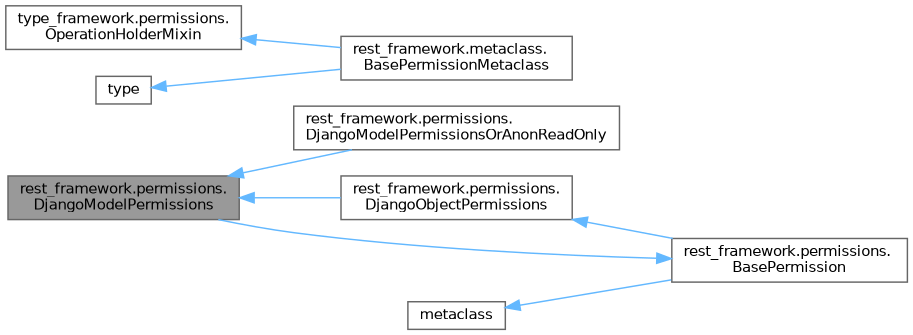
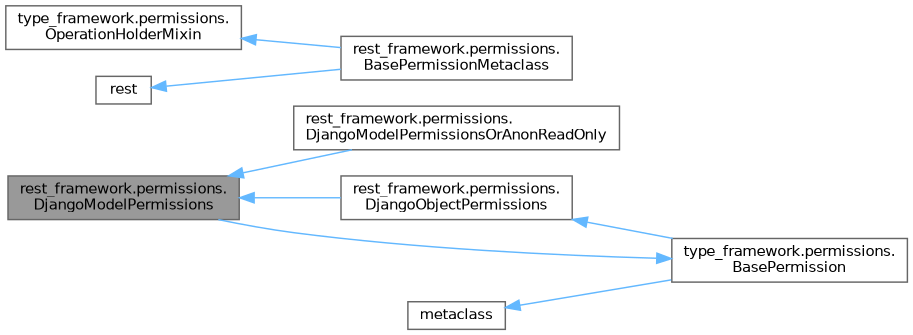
  digraph {
    rankdir=LR
    node [color=gray40 fillcolor=white fontname=Helvetica fontsize=10 shape=box style=filled]
    edge [color=steelblue1 dir=back fontname=Helvetica fontsize=10 labelfontname=Helvetica labelfontsize=10 style=solid]
    n1 [fillcolor=grey60 fontcolor=black height=0.2 label="rest_framework.permissions.\lDjangoModelPermissions" width=0.4]
    n2 [height=0.2 label="rest_framework.permissions.\lDjangoModelPermissionsOrAnonReadOnly" width=0.4]
    n3 [height=0.2 label="rest_framework.permissions.\lDjangoObjectPermissions" width=0.4]
-   n4 [height=0.2 label="rest_framework.permissions.\lBasePermission" width=0.4]
+   n4 [height=0.2 label="type_framework.permissions.\lBasePermission" width=0.4]
    n5 [height=0.2 label=metaclass width=0.4]
-   n6 [height=0.2 label="rest_framework.metaclass.\lBasePermissionMetaclass" width=0.4]
+   n6 [height=0.2 label="rest_framework.permissions.\lBasePermissionMetaclass" width=0.4]
    n7 [height=0.2 label="type_framework.permissions.\lOperationHolderMixin" width=0.4]
-   n8 [height=0.2 label=type width=0.4]
+   n8 [height=0.2 label=rest width=0.4]
    n1 -> n2
    n1 -> n3
    n3 -> n4
    n4 -> n1
    n5 -> n4
    n7 -> n6
    n8 -> n6
  }
